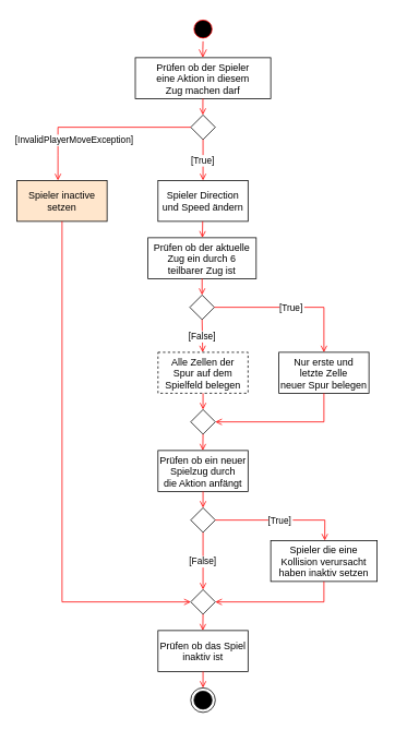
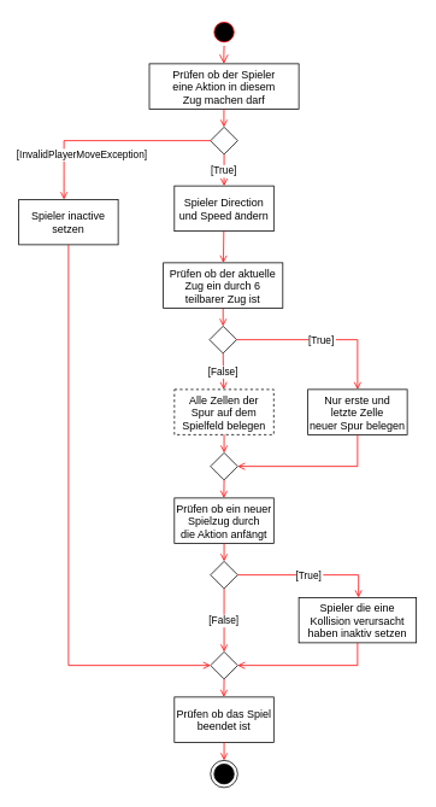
  <mxCell id="0" />
  <mxCell id="1" parent="0" />
  <mxCell id="2" value="" style="ellipse;shape=startState;fillColor=#000000;strokeColor=#ff0000;" vertex="1" parent="1"><mxGeometry x="232.25" y="20" width="30" height="30" as="geometry" /></mxCell>
  <mxCell id="3" value="" style="edgeStyle=elbowEdgeStyle;elbow=horizontal;verticalAlign=bottom;endArrow=open;endSize=8;strokeColor=#FF0000;endFill=1;rounded=0" edge="1" parent="1" source="2" target="4"><mxGeometry x="110" y="50" as="geometry"><mxPoint x="55" y="-80" as="targetPoint" /></mxGeometry></mxCell>
  <mxCell id="4" value="Prüfen ob der Spieler &#10;eine Aktion in diesem&#10;Zug machen darf" style="" vertex="1" parent="1"><mxGeometry x="164.5" y="70" width="165.5" height="50" as="geometry" /></mxCell>
- <mxCell id="5" value="Spieler Direction &#10;und Speed ändern" style="" vertex="1" parent="1"><mxGeometry x="192.25" y="220" width="110" height="50" as="geometry" /></mxCell>
+ <mxCell id="5" value="Spieler Direction &#10;und Speed ändern" style="" vertex="1" parent="1"><mxGeometry x="192.25" y="205" width="110" height="50" as="geometry" /></mxCell>
  <mxCell id="6" value="" style="endArrow=open;strokeColor=#FF0000;endFill=1;rounded=0" edge="1" parent="1" source="4"><mxGeometry relative="1" as="geometry"><mxPoint x="247" y="140" as="targetPoint" /></mxGeometry></mxCell>
  <mxCell id="7" value="Prüfen ob der aktuelle &#10;Zug ein durch 6 &#10;teilbarer Zug ist" style="" vertex="1" parent="1"><mxGeometry x="180" y="290" width="132.25" height="50" as="geometry" /></mxCell>
  <mxCell id="8" value="" style="endArrow=open;strokeColor=#FF0000;endFill=1;rounded=0" edge="1" parent="1" source="5" target="7"><mxGeometry relative="1" as="geometry" /></mxCell>
  <mxCell id="9" value="" style="rhombus;whiteSpace=wrap;html=1;" vertex="1" parent="1"><mxGeometry x="232.25" y="140" width="30" height="30" as="geometry" /></mxCell>
  <mxCell id="10" value="[True]" style="endArrow=open;strokeColor=#FF0000;endFill=1;rounded=0;exitX=0.5;exitY=1;exitDx=0;exitDy=0;entryX=0.5;entryY=0;entryDx=0;entryDy=0;" edge="1" parent="1" source="9" target="5"><mxGeometry relative="1" as="geometry"><mxPoint x="257.157" y="108" as="sourcePoint" /><mxPoint x="257" y="150" as="targetPoint" /><Array as="points" /></mxGeometry></mxCell>
  <mxCell id="11" value="[InvalidPlayerMoveException]" style="endArrow=open;strokeColor=#FF0000;endFill=1;rounded=0;exitX=0;exitY=0.5;exitDx=0;exitDy=0;" edge="1" parent="1" source="9"><mxGeometry x="0.252" y="15" relative="1" as="geometry"><mxPoint x="257.25" y="180" as="sourcePoint" /><mxPoint x="70" y="220" as="targetPoint" /><Array as="points"><mxPoint x="70" y="155" /><mxPoint x="70" y="190" /></Array><mxPoint as="offset" /></mxGeometry></mxCell>
  <mxCell id="12" value="Alle Zellen der &#10;Spur auf dem &#10;Spielfeld belegen" style="dashed=1;" vertex="1" parent="1"><mxGeometry x="192.25" y="430" width="110" height="50" as="geometry" /></mxCell>
  <mxCell id="13" value="[False]" style="endArrow=open;strokeColor=#FF0000;endFill=1;rounded=0;exitX=0.5;exitY=1;exitDx=0;exitDy=0;" edge="1" parent="1" target="12" source="14"><mxGeometry relative="1" as="geometry"><mxPoint x="247.25" y="370" as="sourcePoint" /></mxGeometry></mxCell>
  <mxCell id="14" value="" style="rhombus;whiteSpace=wrap;html=1;" vertex="1" parent="1"><mxGeometry x="231.12" y="360" width="30" height="30" as="geometry" /></mxCell>
  <mxCell id="15" value="" style="endArrow=open;strokeColor=#FF0000;endFill=1;rounded=0;exitX=0.5;exitY=1;exitDx=0;exitDy=0;" edge="1" parent="1" source="7" target="14"><mxGeometry relative="1" as="geometry"><mxPoint x="246.125" y="340" as="sourcePoint" /><mxPoint x="246.129" y="400" as="targetPoint" /></mxGeometry></mxCell>
  <mxCell id="16" value="Nur erste und &#10;letzte Zelle&#10;neuer Spur belegen" style="" vertex="1" parent="1"><mxGeometry x="340" y="430" width="110" height="50" as="geometry" /></mxCell>
  <mxCell id="17" value="[True]" style="endArrow=open;strokeColor=#FF0000;endFill=1;rounded=0;exitX=1;exitY=0.5;exitDx=0;exitDy=0;entryX=0.5;entryY=0;entryDx=0;entryDy=0;" edge="1" parent="1" source="14" target="16"><mxGeometry relative="1" as="geometry"><mxPoint x="256.12" y="400" as="sourcePoint" /><mxPoint x="256.12" y="420" as="targetPoint" /><Array as="points"><mxPoint x="395" y="375" /></Array></mxGeometry></mxCell>
  <mxCell id="18" value="" style="rhombus;whiteSpace=wrap;html=1;" vertex="1" parent="1"><mxGeometry x="232.25" y="500" width="30" height="30" as="geometry" /></mxCell>
  <mxCell id="19" value="" style="endArrow=open;strokeColor=#FF0000;endFill=1;rounded=0;exitX=0.5;exitY=1;exitDx=0;exitDy=0;entryX=0.5;entryY=0;entryDx=0;entryDy=0;" edge="1" parent="1" source="12" target="18"><mxGeometry relative="1" as="geometry"><mxPoint x="256.12" y="400" as="sourcePoint" /><mxPoint x="256.815" y="440" as="targetPoint" /></mxGeometry></mxCell>
  <mxCell id="20" value="" style="endArrow=open;strokeColor=#FF0000;endFill=1;rounded=0;exitX=0.5;exitY=1;exitDx=0;exitDy=0;entryX=1;entryY=0.5;entryDx=0;entryDy=0;" edge="1" parent="1" source="16" target="18"><mxGeometry relative="1" as="geometry"><mxPoint x="257.25" y="490" as="sourcePoint" /><mxPoint x="257.25" y="530" as="targetPoint" /><Array as="points"><mxPoint x="395" y="515" /></Array></mxGeometry></mxCell>
  <mxCell id="21" value="" style="endArrow=open;strokeColor=#FF0000;endFill=1;rounded=0;exitX=0.5;exitY=1;exitDx=0;exitDy=0;" edge="1" parent="1" source="18"><mxGeometry relative="1" as="geometry"><mxPoint x="257.25" y="490" as="sourcePoint" /><mxPoint x="247" y="550" as="targetPoint" /></mxGeometry></mxCell>
  <mxCell id="22" value="Prüfen ob ein neuer&#10;Spielzug durch &#10;die Aktion anfängt" style="" vertex="1" parent="1"><mxGeometry x="192.25" y="550" width="110" height="50" as="geometry" /></mxCell>
  <mxCell id="23" value="[False]" style="endArrow=open;strokeColor=#FF0000;endFill=1;rounded=0;exitX=0.5;exitY=1;exitDx=0;exitDy=0;entryX=0.5;entryY=0;entryDx=0;entryDy=0;" edge="1" parent="1" source="24" target="30"><mxGeometry relative="1" as="geometry"><mxPoint x="248.38" y="630" as="sourcePoint" /><mxPoint x="247.945" y="690" as="targetPoint" /></mxGeometry></mxCell>
  <mxCell id="24" value="" style="rhombus;whiteSpace=wrap;html=1;" vertex="1" parent="1"><mxGeometry x="232.25" y="620" width="30" height="30" as="geometry" /></mxCell>
  <mxCell id="25" value="" style="endArrow=open;strokeColor=#FF0000;endFill=1;rounded=0;exitX=0.5;exitY=1;exitDx=0;exitDy=0;" edge="1" parent="1" target="24"><mxGeometry relative="1" as="geometry"><mxPoint x="247.255" y="600" as="sourcePoint" /><mxPoint x="247.259" y="660" as="targetPoint" /></mxGeometry></mxCell>
  <mxCell id="26" value="[True]" style="endArrow=open;strokeColor=#FF0000;endFill=1;rounded=0;exitX=1;exitY=0.5;exitDx=0;exitDy=0;" edge="1" parent="1" source="24"><mxGeometry relative="1" as="geometry"><mxPoint x="257.25" y="660" as="sourcePoint" /><mxPoint x="396" y="660" as="targetPoint" /><Array as="points"><mxPoint x="396.13" y="635" /></Array></mxGeometry></mxCell>
- <mxCell id="27" value="Spieler inactive&#10;setzen" style="fillColor=#ffe6cc;" vertex="1" parent="1"><mxGeometry x="20" y="220" width="110" height="50" as="geometry" /></mxCell>
+ <mxCell id="27" value="Spieler inactive&#10;setzen" style="" vertex="1" parent="1"><mxGeometry x="20" y="220" width="110" height="50" as="geometry" /></mxCell>
  <mxCell id="28" value="" style="endArrow=open;strokeColor=#FF0000;endFill=1;rounded=0;exitX=0.5;exitY=1;exitDx=0;exitDy=0;entryX=0;entryY=0.5;entryDx=0;entryDy=0;" edge="1" parent="1" source="27" target="30"><mxGeometry relative="1" as="geometry"><mxPoint x="256.848" y="280" as="sourcePoint" /><mxPoint x="75" y="680" as="targetPoint" /><Array as="points"><mxPoint x="75" y="735" /></Array></mxGeometry></mxCell>
  <mxCell id="29" value="Spieler die eine &#10;Kollision verursacht &#10;haben inaktiv setzen" style="" vertex="1" parent="1"><mxGeometry x="330" y="660" width="130" height="50" as="geometry" /></mxCell>
  <mxCell id="30" value="" style="rhombus;whiteSpace=wrap;html=1;" vertex="1" parent="1"><mxGeometry x="232.25" y="720" width="30" height="30" as="geometry" /></mxCell>
  <mxCell id="31" value="" style="endArrow=open;strokeColor=#FF0000;endFill=1;rounded=0;exitX=0.5;exitY=1;exitDx=0;exitDy=0;entryX=1;entryY=0.5;entryDx=0;entryDy=0;" edge="1" parent="1" target="30"><mxGeometry relative="1" as="geometry"><mxPoint x="395" y="710" as="sourcePoint" /><mxPoint x="262.25" y="745" as="targetPoint" /><Array as="points"><mxPoint x="395" y="735" /></Array></mxGeometry></mxCell>
  <mxCell id="32" value="" style="endArrow=open;strokeColor=#FF0000;endFill=1;rounded=0;exitX=0.5;exitY=1;exitDx=0;exitDy=0;" edge="1" parent="1" source="30"><mxGeometry relative="1" as="geometry"><mxPoint x="257.255" y="610" as="sourcePoint" /><mxPoint x="247" y="770" as="targetPoint" /></mxGeometry></mxCell>
- <mxCell id="33" value="Prüfen ob das Spiel&#10;inaktiv ist" style="" vertex="1" parent="1"><mxGeometry x="192.25" y="770" width="110" height="50" as="geometry" /></mxCell>
+ <mxCell id="33" value="Prüfen ob das Spiel&#10;beendet ist" style="" vertex="1" parent="1"><mxGeometry x="192.25" y="770" width="110" height="50" as="geometry" /></mxCell>
  <mxCell id="34" value="" style="ellipse;html=1;shape=endState;fillColor=#000000;strokeColor=#000000;" vertex="1" parent="1"><mxGeometry x="232.25" y="840" width="30" height="30" as="geometry" /></mxCell>
  <mxCell id="35" value="" style="endArrow=open;strokeColor=#FF0000;endFill=1;rounded=0;exitX=0.5;exitY=1;exitDx=0;exitDy=0;entryX=0.5;entryY=0;entryDx=0;entryDy=0;" edge="1" parent="1" source="33" target="34"><mxGeometry relative="1" as="geometry"><mxPoint x="257.25" y="760" as="sourcePoint" /><mxPoint x="257" y="780" as="targetPoint" /></mxGeometry></mxCell>
